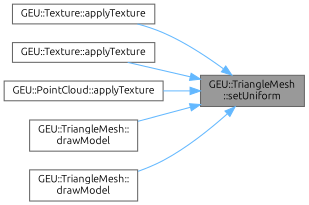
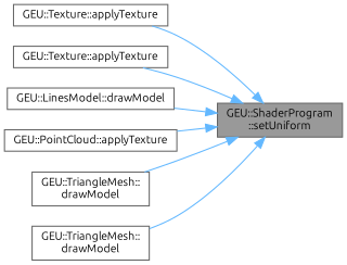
  digraph {
    fontname=Ubuntu
    rankdir=RL
    node [color=grey40 fillcolor=white fontname=Ubuntu fontsize=10 shape=box style=filled]
    edge [color=steelblue1 dir=back fontname=Ubuntu fontsize=10 labelfontname=Helvetica labelfontsize=10 style=solid]
-   n1 [color=gray40 fillcolor=grey60 fontcolor=black height=0.2 label="GEU::TriangleMesh\l::setUniform" width=0.4]
+   n1 [color=gray40 fillcolor=grey60 fontcolor=black height=0.2 label="GEU::ShaderProgram\l::setUniform" width=0.4]
    n2 [height=0.2 label="GEU::Texture::applyTexture" width=0.4]
    n3 [height=0.2 label="GEU::Texture::applyTexture" width=0.4]
+   n4 [height=0.2 label="GEU::LinesModel::drawModel" width=0.4]
    n5 [height=0.2 label="GEU::PointCloud::applyTexture" width=0.4]
    n6 [height=0.2 label="GEU::TriangleMesh::\ldrawModel" width=0.4]
    n7 [height=0.2 label="GEU::TriangleMesh::\ldrawModel" width=0.4]
    n1 -> n2
    n1 -> n3
+   n1 -> n4
    n1 -> n5
    n1 -> n6
    n1 -> n7
  }
